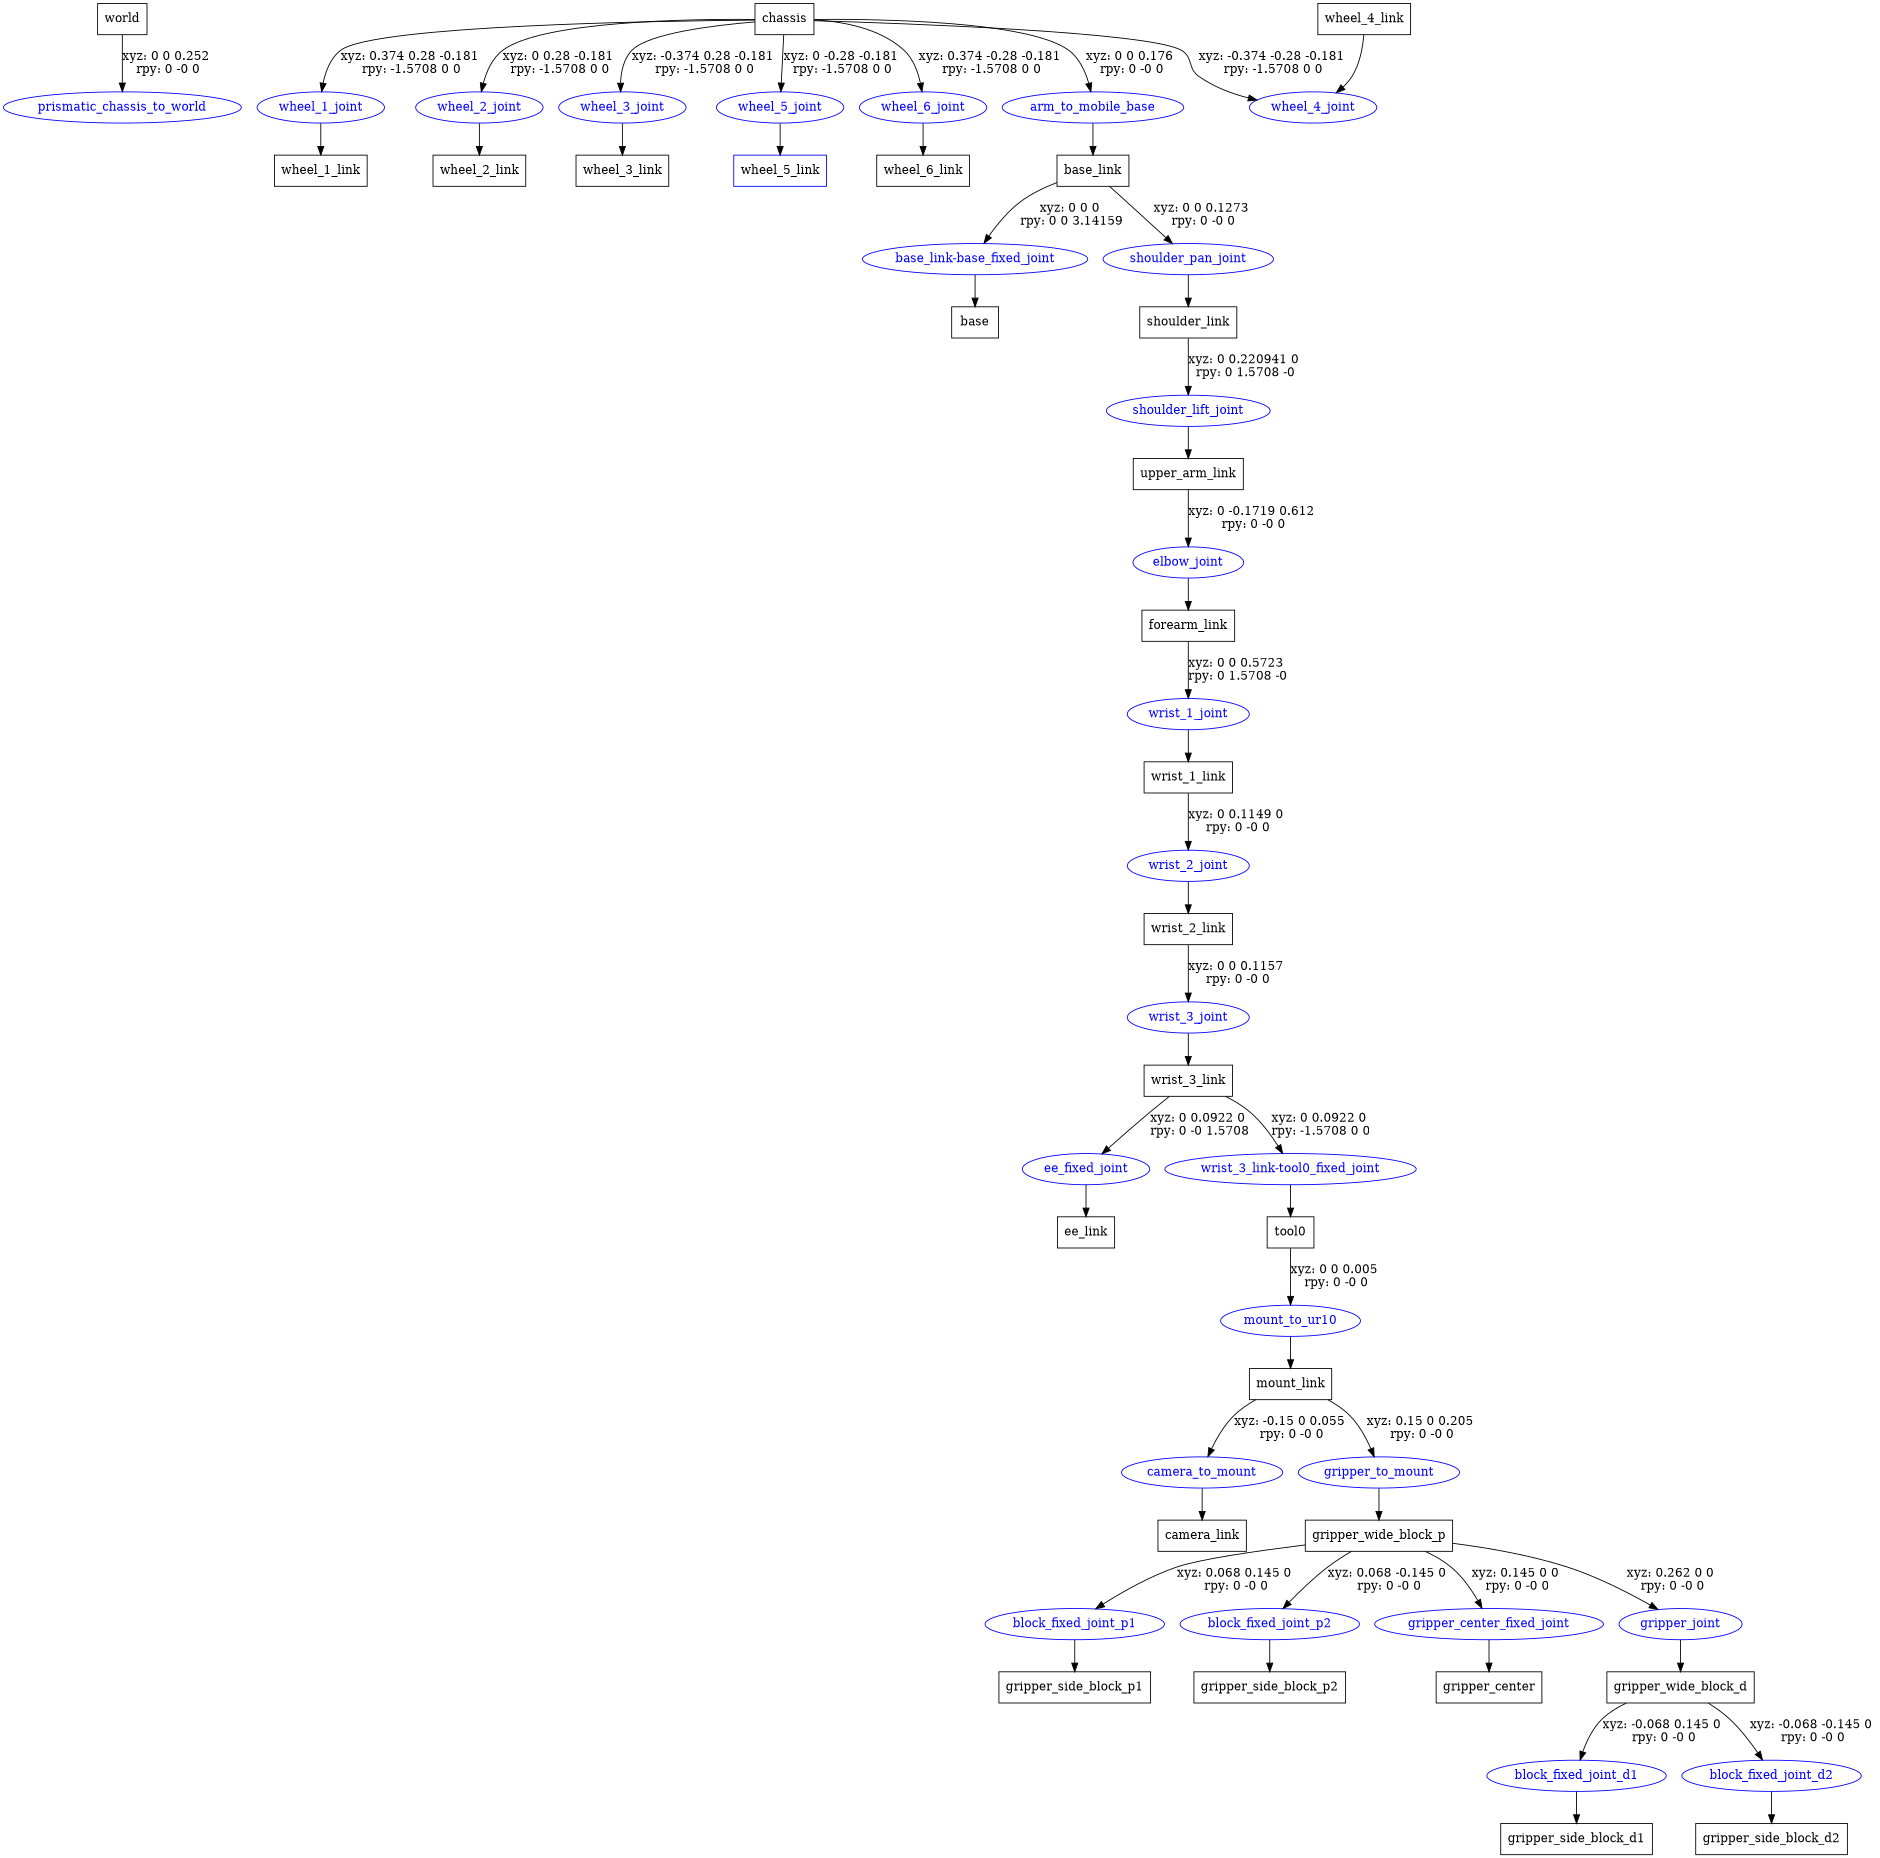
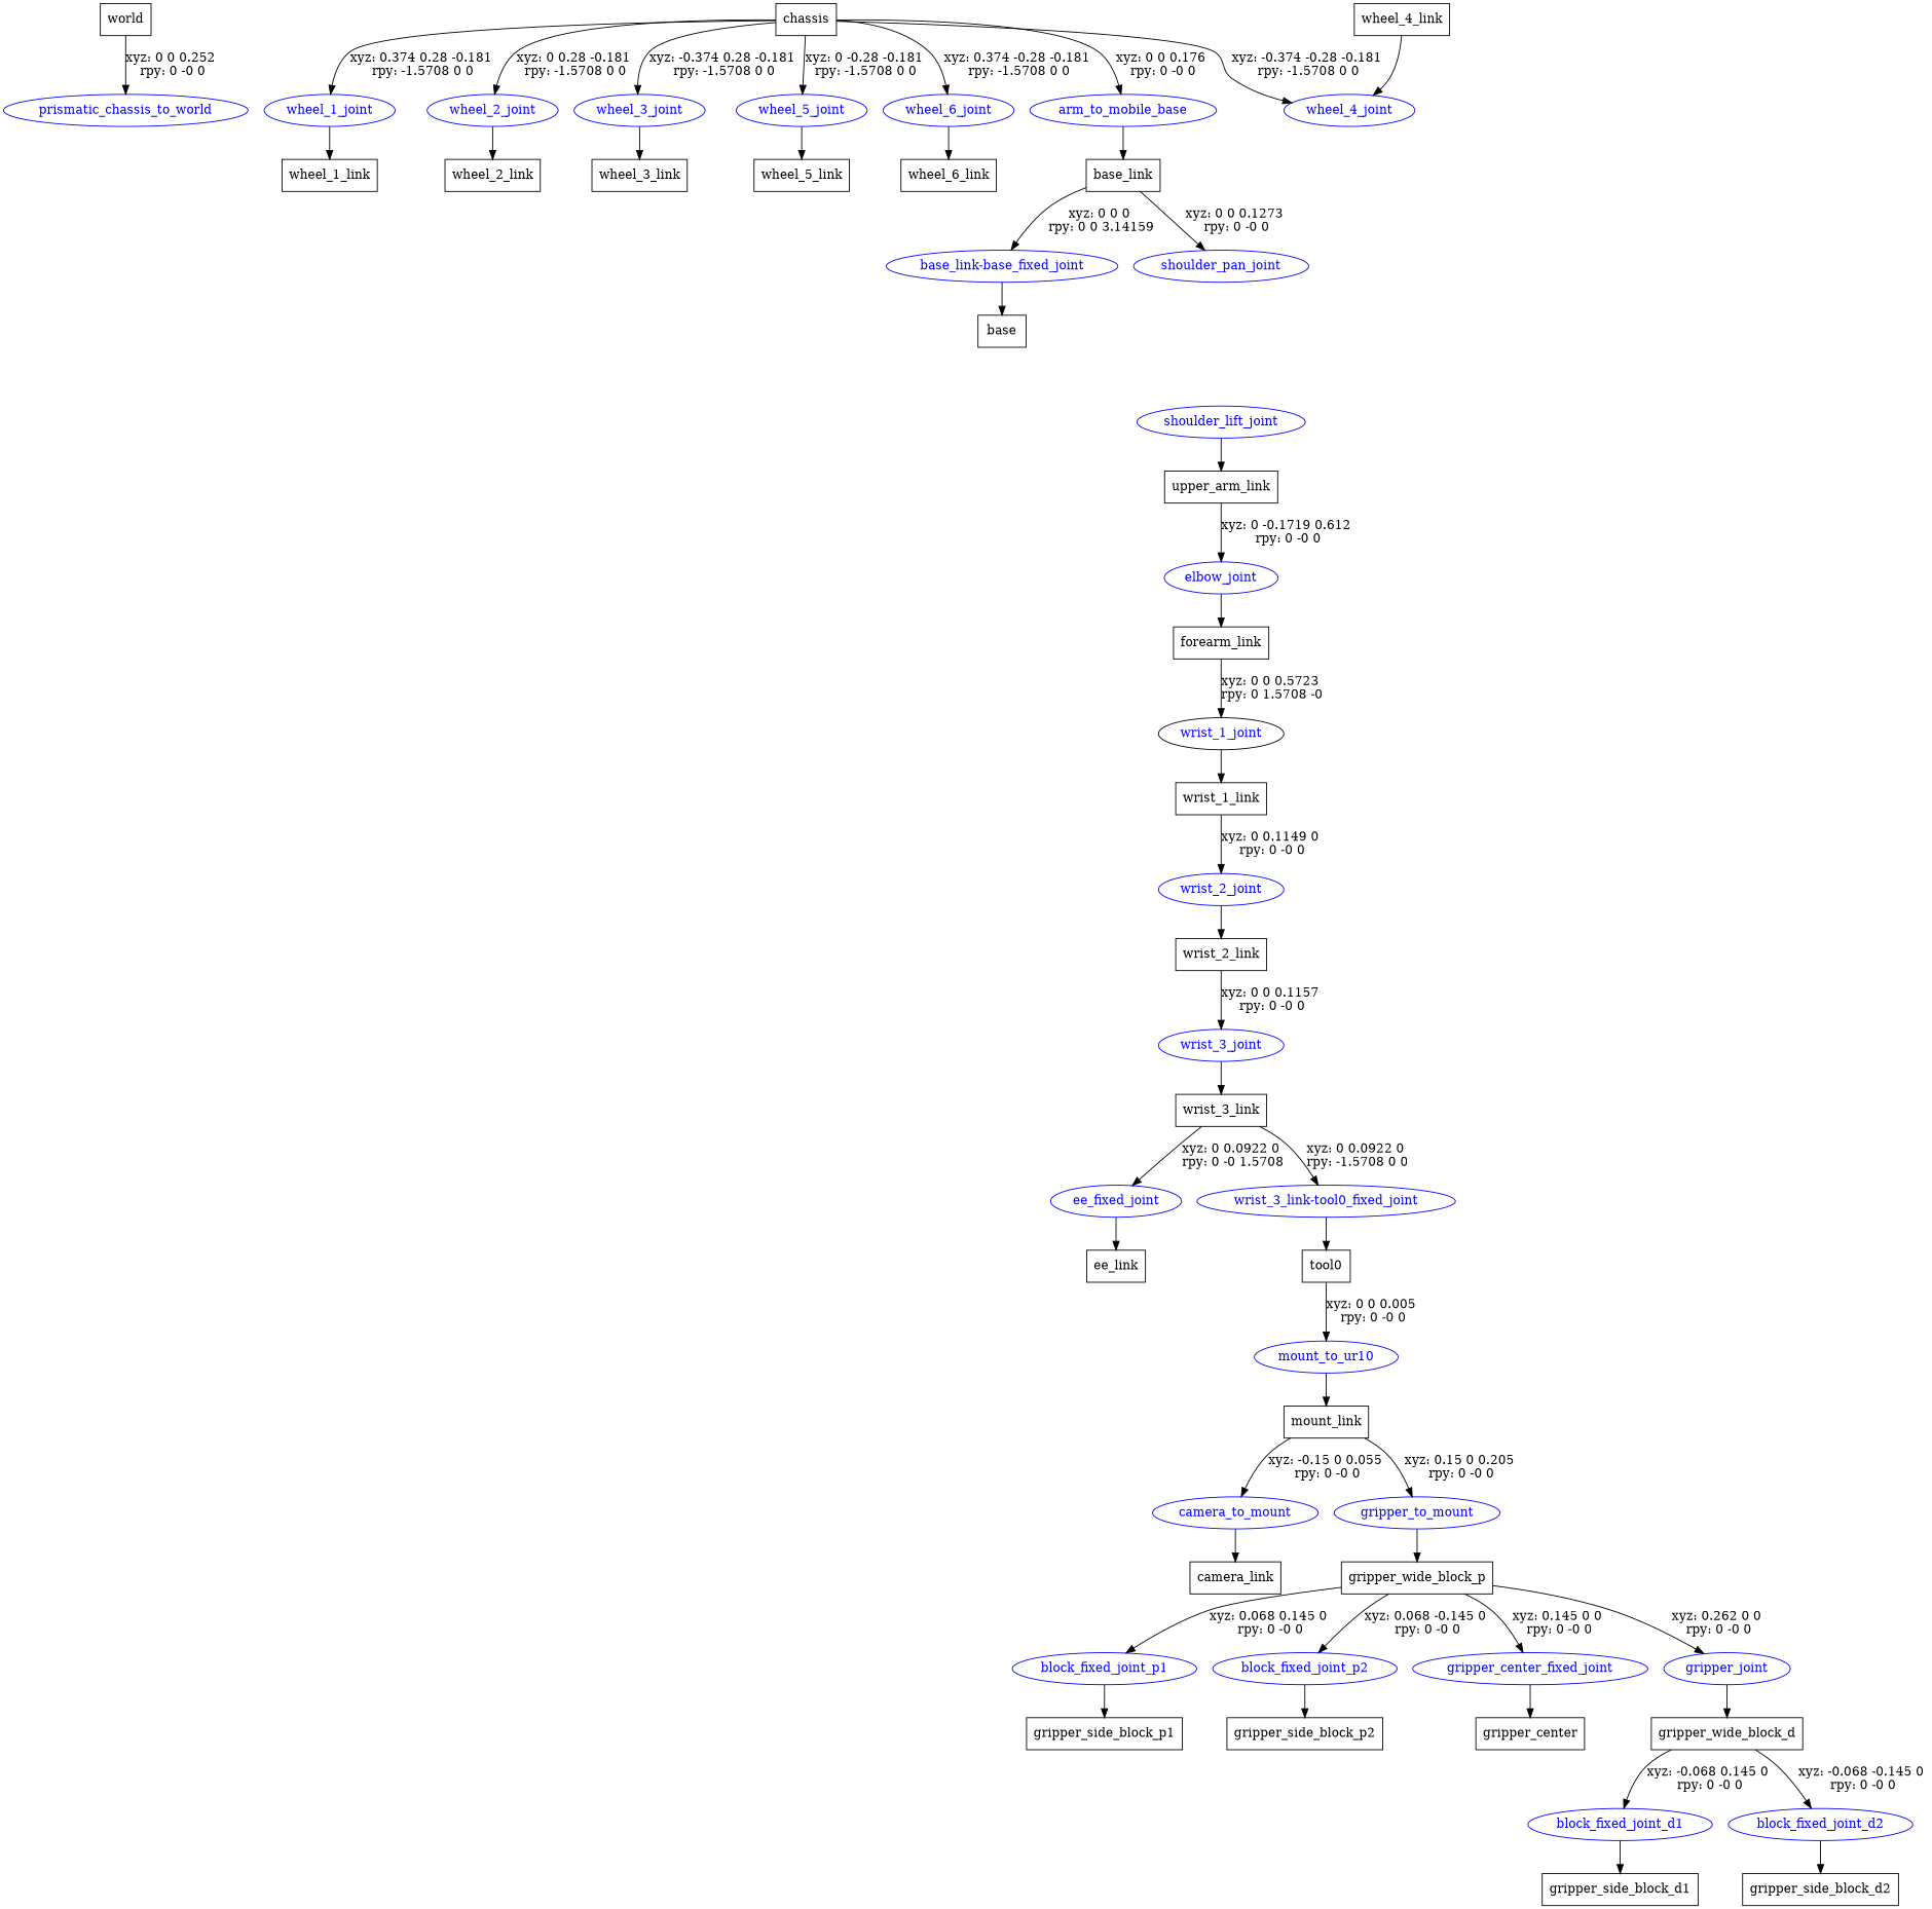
  digraph {
    node [shape=box]
    n1 [label=world]
    prismatic_chassis_to_world [color=blue fontcolor=blue shape=ellipse]
    n3 [label=chassis]
    arm_to_mobile_base [color=blue fontcolor=blue shape=ellipse]
    wheel_1_joint [color=blue fontcolor=blue shape=ellipse]
    wheel_2_joint [color=blue fontcolor=blue shape=ellipse]
    wheel_3_joint [color=blue fontcolor=blue shape=ellipse]
    wheel_4_joint [color=blue fontcolor=blue shape=ellipse]
    wheel_5_joint [color=blue fontcolor=blue shape=ellipse]
    wheel_6_joint [color=blue fontcolor=blue shape=ellipse]
    n11 [label=base_link]
    n12 [label=wheel_1_link]
    n13 [label=wheel_2_link]
    n14 [label=wheel_3_link]
-   n15 [label=wheel_5_link color=blue]
+   n15 [label=wheel_5_link]
    n16 [label=wheel_6_link]
    "base_link-base_fixed_joint" [color=blue fontcolor=blue shape=ellipse]
    shoulder_pan_joint [color=blue fontcolor=blue shape=ellipse]
    n19 [label=base]
-   n20 [label=shoulder_link]
    shoulder_lift_joint [color=blue fontcolor=blue shape=ellipse]
    n22 [label=upper_arm_link]
    elbow_joint [color=blue fontcolor=blue shape=ellipse]
    n24 [label=forearm_link]
-   wrist_1_joint [color=blue fontcolor=blue shape=ellipse]
+   wrist_1_joint [color=black fontcolor=blue shape=ellipse]
    n26 [label=wrist_1_link]
    wrist_2_joint [color=blue fontcolor=blue shape=ellipse]
    n28 [label=wrist_2_link]
    wrist_3_joint [color=blue fontcolor=blue shape=ellipse]
    n30 [label=wrist_3_link]
    ee_fixed_joint [color=blue fontcolor=blue shape=ellipse]
    "wrist_3_link-tool0_fixed_joint" [color=blue fontcolor=blue shape=ellipse]
    n33 [label=ee_link]
    n34 [label=tool0]
    mount_to_ur10 [color=blue fontcolor=blue shape=ellipse]
    n36 [label=mount_link]
    camera_to_mount [color=blue fontcolor=blue shape=ellipse]
    gripper_to_mount [color=blue fontcolor=blue shape=ellipse]
    n39 [label=camera_link]
    n40 [label=gripper_wide_block_p]
    block_fixed_joint_p1 [color=blue fontcolor=blue shape=ellipse]
    block_fixed_joint_p2 [color=blue fontcolor=blue shape=ellipse]
    gripper_center_fixed_joint [color=blue fontcolor=blue shape=ellipse]
    gripper_joint [color=blue fontcolor=blue shape=ellipse]
    n45 [label=gripper_side_block_p1]
    n46 [label=gripper_side_block_p2]
    n47 [label=gripper_center]
    n48 [label=gripper_wide_block_d]
    block_fixed_joint_d1 [color=blue fontcolor=blue shape=ellipse]
    block_fixed_joint_d2 [color=blue fontcolor=blue shape=ellipse]
    n51 [label=gripper_side_block_d1]
    n52 [label=gripper_side_block_d2]
    n53 [label=wheel_4_link]
    n1 -> prismatic_chassis_to_world [label="xyz: 0 0 0.252 \nrpy: 0 -0 0"]
    n3 -> arm_to_mobile_base [label="xyz: 0 0 0.176 \nrpy: 0 -0 0"]
    n3 -> wheel_1_joint [label="xyz: 0.374 0.28 -0.181 \nrpy: -1.5708 0 0"]
    n3 -> wheel_2_joint [label="xyz: 0 0.28 -0.181 \nrpy: -1.5708 0 0"]
    n3 -> wheel_3_joint [label="xyz: -0.374 0.28 -0.181 \nrpy: -1.5708 0 0"]
    n3 -> wheel_4_joint [label="xyz: -0.374 -0.28 -0.181 \nrpy: -1.5708 0 0"]
    n3 -> wheel_5_joint [label="xyz: 0 -0.28 -0.181 \nrpy: -1.5708 0 0"]
    n3 -> wheel_6_joint [label="xyz: 0.374 -0.28 -0.181 \nrpy: -1.5708 0 0"]
    arm_to_mobile_base -> n11
    wheel_1_joint -> n12
    wheel_2_joint -> n13
    wheel_3_joint -> n14
    wheel_5_joint -> n15
    wheel_6_joint -> n16
    n11 -> "base_link-base_fixed_joint" [label="xyz: 0 0 0 \nrpy: 0 0 3.14159"]
    n11 -> shoulder_pan_joint [label="xyz: 0 0 0.1273 \nrpy: 0 -0 0"]
    "base_link-base_fixed_joint" -> n19
-   shoulder_pan_joint -> n20
-   n20 -> shoulder_lift_joint [label="xyz: 0 0.220941 0 \nrpy: 0 1.5708 -0"]
    shoulder_lift_joint -> n22
    n22 -> elbow_joint [label="xyz: 0 -0.1719 0.612 \nrpy: 0 -0 0"]
    elbow_joint -> n24
    n24 -> wrist_1_joint [label="xyz: 0 0 0.5723 \nrpy: 0 1.5708 -0"]
    wrist_1_joint -> n26
    n26 -> wrist_2_joint [label="xyz: 0 0.1149 0 \nrpy: 0 -0 0"]
    wrist_2_joint -> n28
    n28 -> wrist_3_joint [label="xyz: 0 0 0.1157 \nrpy: 0 -0 0"]
    wrist_3_joint -> n30
    n30 -> ee_fixed_joint [label="xyz: 0 0.0922 0 \nrpy: 0 -0 1.5708"]
    n30 -> "wrist_3_link-tool0_fixed_joint" [label="xyz: 0 0.0922 0 \nrpy: -1.5708 0 0"]
    ee_fixed_joint -> n33
    "wrist_3_link-tool0_fixed_joint" -> n34
    n34 -> mount_to_ur10 [label="xyz: 0 0 0.005 \nrpy: 0 -0 0"]
    mount_to_ur10 -> n36
    n36 -> camera_to_mount [label="xyz: -0.15 0 0.055 \nrpy: 0 -0 0"]
    n36 -> gripper_to_mount [label="xyz: 0.15 0 0.205 \nrpy: 0 -0 0"]
    camera_to_mount -> n39
    gripper_to_mount -> n40
    n40 -> block_fixed_joint_p1 [label="xyz: 0.068 0.145 0 \nrpy: 0 -0 0"]
    n40 -> block_fixed_joint_p2 [label="xyz: 0.068 -0.145 0 \nrpy: 0 -0 0"]
    n40 -> gripper_center_fixed_joint [label="xyz: 0.145 0 0 \nrpy: 0 -0 0"]
    n40 -> gripper_joint [label="xyz: 0.262 0 0 \nrpy: 0 -0 0"]
    block_fixed_joint_p1 -> n45
    block_fixed_joint_p2 -> n46
    gripper_center_fixed_joint -> n47
    gripper_joint -> n48
    n48 -> block_fixed_joint_d1 [label="xyz: -0.068 0.145 0 \nrpy: 0 -0 0"]
    n48 -> block_fixed_joint_d2 [label="xyz: -0.068 -0.145 0 \nrpy: 0 -0 0"]
    block_fixed_joint_d1 -> n51
    block_fixed_joint_d2 -> n52
    n53 -> wheel_4_joint
  }
